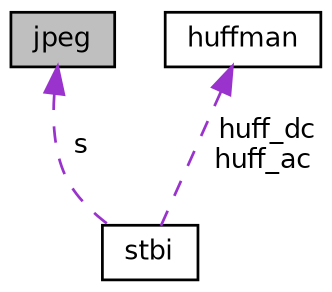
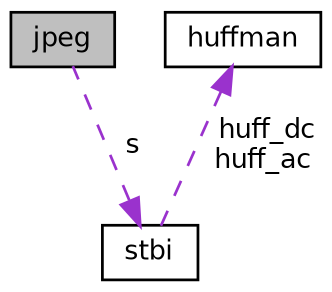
  digraph {
    node [color=black fillcolor=white fontname=Helvetica fontsize=10 shape=record style=filled]
    edge [color=darkorchid3 dir=back fontname=Helvetica fontsize=10 labelfontname=Helvetica labelfontsize=10 style=dashed]
    n1 [fillcolor=grey75 fontcolor=black height=0.2 label=jpeg width=0.4]
    n2 [height=0.2 label=huffman width=0.4]
    n3 [height=0.2 label=stbi width=0.4]
    n2 -> n3 [label=" huff_dc\nhuff_ac"]
-   n1 -> n3 [label=" s"]
+   n3 -> n1 [label=" s"]
  }
